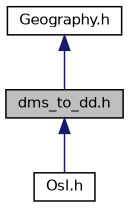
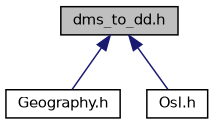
  digraph {
    node [color=black fillcolor=white fontname=Helvetica fontsize=10 shape=record style=filled]
    edge [color=midnightblue dir=back fontname=Helvetica fontsize=10 labelfontname=Helvetica labelfontsize=10 style=solid]
    n1 [fillcolor=grey75 fontcolor=black height=0.2 label="dms_to_dd.h" width=0.4]
    n2 [height=0.2 label="Geography.h" width=0.4]
    n3 [height=0.2 label="Osl.h" width=0.4]
-   n2 -> n1
+   n1 -> n2
    n1 -> n3
  }
